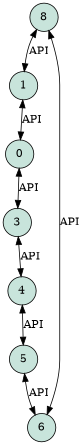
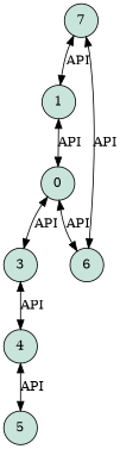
  graph {
    concentrate=true
    scale=0.75
    node [fillcolor="#99ccbb88" shape=circle style=filled]
    edge [dir=both]
-   n1 [label=8]
+   n1 [label=7]
    n2 [label=1]
    n3 [label=0]
    n4 [label=6]
    n5 [label=5]
    n6 [label=4]
    n7 [label=3]
    n1 -- n2 [label=API]
    n2 -- n3 [label=API]
    n3 -- n7 [label=API]
    n4 -- n1 [label=API]
-   n5 -- n4 [label=API]
+   n3 -- n4 [label=API]
    n6 -- n5 [label=API]
    n7 -- n6 [label=API]
  }
